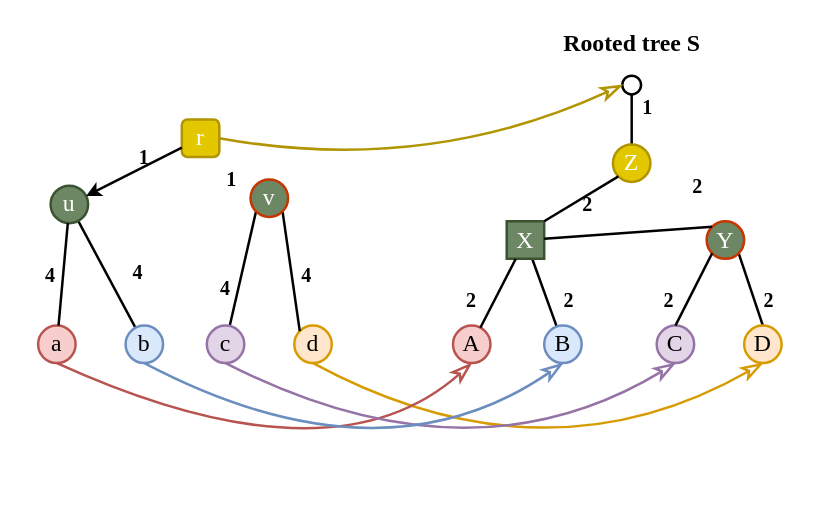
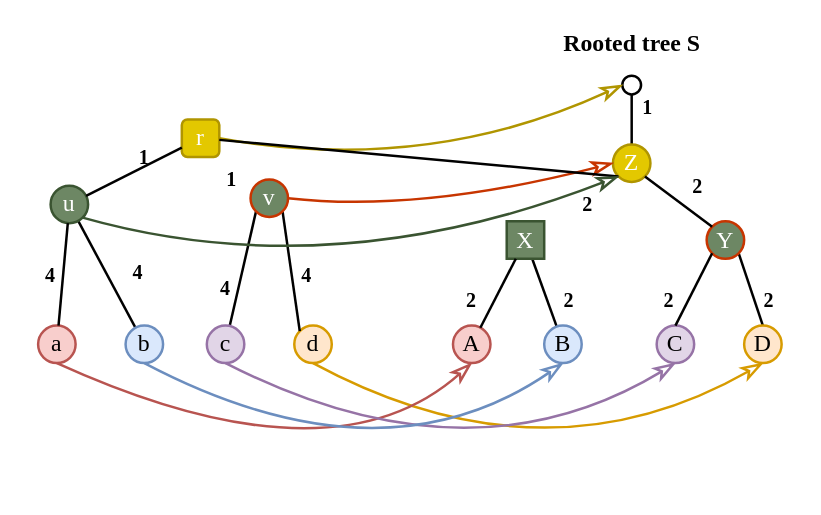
  <mxCell id="0" />
  <mxCell id="1" parent="0" />
  <mxCell id="2" value="" style="endArrow=none;html=1;strokeWidth=2;fontSize=19;fontFamily=Times New Roman;exitX=0.5;exitY=0;exitDx=0;exitDy=0;entryX=1;entryY=1;entryDx=0;entryDy=0;" parent="1" source="27" target="7" edge="1"><mxGeometry width="50" height="50" relative="1" as="geometry"><mxPoint x="610" y="275" as="sourcePoint" /><mxPoint x="625" y="200" as="targetPoint" /></mxGeometry></mxCell>
  <mxCell id="3" value="" style="endArrow=none;html=1;strokeWidth=2;fontSize=19;fontFamily=Times New Roman;" parent="1" source="5" target="6" edge="1"><mxGeometry width="50" height="50" relative="1" as="geometry"><mxPoint x="234.292" y="293.416" as="sourcePoint" /><mxPoint x="411" y="260" as="targetPoint" /></mxGeometry></mxCell>
  <mxCell id="4" value="&lt;font style=&quot;font-size: 19px;&quot;&gt;A&lt;/font&gt;" style="ellipse;whiteSpace=wrap;html=1;aspect=fixed;strokeWidth=2;strokeColor=#b85450;fontSize=19;fontFamily=Times New Roman;labelBackgroundColor=none;fillColor=#f8cecc;" parent="1" vertex="1"><mxGeometry x="362" y="260" width="30" height="30" as="geometry" /></mxCell>
  <mxCell id="5" value="&lt;font style=&quot;font-size: 19px;&quot;&gt;B&lt;/font&gt;" style="ellipse;whiteSpace=wrap;html=1;aspect=fixed;strokeWidth=2;fontSize=19;fontFamily=Times New Roman;fillColor=#dae8fc;strokeColor=#6c8ebf;" parent="1" vertex="1"><mxGeometry x="435" y="260" width="30" height="30" as="geometry" /></mxCell>
  <mxCell id="6" value="&lt;font style=&quot;font-size: 19px;&quot;&gt;X&lt;/font&gt;" style="whiteSpace=wrap;html=1;aspect=fixed;strokeWidth=2;fontSize=19;fontFamily=Times New Roman;fillColor=#6d8764;strokeColor=#3A5431;fontColor=#ffffff;rounded=0;" parent="1" vertex="1"><mxGeometry x="405" y="176.5" width="30" height="30" as="geometry" /></mxCell>
  <mxCell id="7" value="&lt;font style=&quot;font-size: 19px;&quot;&gt;Y&lt;/font&gt;" style="ellipse;whiteSpace=wrap;html=1;aspect=fixed;strokeWidth=2;fontSize=19;fontFamily=Times New Roman;fillColor=#6d8764;strokeColor=#C73500;fontColor=#ffffff;" parent="1" vertex="1"><mxGeometry x="565" y="176.5" width="30" height="30" as="geometry" /></mxCell>
  <mxCell id="8" value="" style="endArrow=none;html=1;strokeWidth=2;fontSize=19;fontFamily=Times New Roman;" parent="1" source="6" target="4" edge="1"><mxGeometry width="50" height="50" relative="1" as="geometry"><mxPoint x="224.292" y="283.416" as="sourcePoint" /><mxPoint x="197.708" y="336.584" as="targetPoint" /></mxGeometry></mxCell>
  <mxCell id="9" value="&lt;b style=&quot;font-size: 19px;&quot;&gt;Rooted tree S&lt;/b&gt;" style="text;html=1;align=center;verticalAlign=middle;resizable=0;points=[];autosize=1;fontSize=19;fontFamily=Times New Roman;" parent="1" vertex="1"><mxGeometry x="440" y="20" width="130" height="30" as="geometry" /></mxCell>
  <mxCell id="10" value="&lt;font style=&quot;font-size: 19px;&quot;&gt;C&lt;/font&gt;" style="ellipse;whiteSpace=wrap;html=1;aspect=fixed;strokeWidth=2;fontSize=19;fontFamily=Times New Roman;fillColor=#e1d5e7;strokeColor=#9673a6;" parent="1" vertex="1"><mxGeometry x="525" y="260" width="30" height="30" as="geometry" /></mxCell>
  <mxCell id="11" value="" style="endArrow=none;html=1;strokeWidth=2;fontSize=19;fontFamily=Times New Roman;entryX=0;entryY=1;entryDx=0;entryDy=0;" parent="1" source="19" target="49" edge="1"><mxGeometry width="50" height="50" relative="1" as="geometry"><mxPoint x="180" y="310" as="sourcePoint" /><mxPoint x="-133.292" y="326.584" as="targetPoint" /></mxGeometry></mxCell>
  <mxCell id="12" value="" style="endArrow=none;html=1;strokeWidth=2;fontSize=19;fontFamily=Times New Roman;" parent="1" source="14" target="15" edge="1"><mxGeometry width="50" height="50" relative="1" as="geometry"><mxPoint x="-116.708" y="263.416" as="sourcePoint" /><mxPoint x="60" y="230" as="targetPoint" /></mxGeometry></mxCell>
  <mxCell id="13" value="&lt;font style=&quot;font-size: 19px&quot;&gt;a&lt;/font&gt;" style="ellipse;whiteSpace=wrap;html=1;aspect=fixed;strokeWidth=2;strokeColor=#b85450;fontSize=19;fontFamily=Times New Roman;labelBackgroundColor=none;fillColor=#f8cecc;" parent="1" vertex="1"><mxGeometry x="30" y="260" width="30" height="30" as="geometry" /></mxCell>
  <mxCell id="14" value="&lt;font style=&quot;font-size: 19px&quot;&gt;b&lt;/font&gt;" style="ellipse;whiteSpace=wrap;html=1;aspect=fixed;strokeWidth=2;fontSize=19;fontFamily=Times New Roman;fillColor=#dae8fc;strokeColor=#6c8ebf;" parent="1" vertex="1"><mxGeometry x="100" y="260" width="30" height="30" as="geometry" /></mxCell>
  <mxCell id="15" value="&lt;font style=&quot;font-size: 19px&quot;&gt;u&lt;/font&gt;" style="ellipse;whiteSpace=wrap;html=1;aspect=fixed;strokeWidth=2;fontSize=19;fontFamily=Times New Roman;fillColor=#6d8764;strokeColor=#3A5431;fontColor=#ffffff;" parent="1" vertex="1"><mxGeometry x="40" y="148" width="30" height="30" as="geometry" /></mxCell>
  <mxCell id="16" value="&lt;font style=&quot;font-size: 19px&quot;&gt;r&lt;/font&gt;" style="whiteSpace=wrap;html=1;aspect=fixed;strokeWidth=2;fontSize=19;fontFamily=Times New Roman;fillColor=#e3c800;strokeColor=#B09500;fontColor=#ffffff;rounded=1;" parent="1" vertex="1"><mxGeometry x="145" y="95" width="30" height="30" as="geometry" /></mxCell>
  <mxCell id="17" value="" style="endArrow=none;html=1;strokeWidth=2;fontSize=19;fontFamily=Times New Roman;" parent="1" source="15" target="13" edge="1"><mxGeometry width="50" height="50" relative="1" as="geometry"><mxPoint x="-126.708" y="253.416" as="sourcePoint" /><mxPoint x="-153.292" y="306.584" as="targetPoint" /></mxGeometry></mxCell>
- <mxCell id="18" value="" style="endArrow=classic;html=1;strokeWidth=2;fontSize=19;fontFamily=Times New Roman;" parent="1" source="16" target="15" edge="1"><mxGeometry width="50" height="50" relative="1" as="geometry"><mxPoint x="-96.708" y="283.416" as="sourcePoint" /><mxPoint x="-123.292" y="336.584" as="targetPoint" /></mxGeometry></mxCell>
+ <mxCell id="18" value="" style="endArrow=none;html=1;strokeWidth=2;fontSize=19;fontFamily=Times New Roman;" parent="1" source="16" target="15" edge="1"><mxGeometry width="50" height="50" relative="1" as="geometry"><mxPoint x="-96.708" y="283.416" as="sourcePoint" /><mxPoint x="-123.292" y="336.584" as="targetPoint" /></mxGeometry></mxCell>
  <mxCell id="19" value="&lt;font style=&quot;font-size: 19px&quot;&gt;c&lt;/font&gt;" style="ellipse;whiteSpace=wrap;html=1;aspect=fixed;strokeWidth=2;fontSize=19;fontFamily=Times New Roman;fillColor=#e1d5e7;strokeColor=#9673a6;" parent="1" vertex="1"><mxGeometry x="165" y="260" width="30" height="30" as="geometry" /></mxCell>
  <mxCell id="20" value="" style="endArrow=none;html=1;strokeWidth=2;fontSize=15;fontColor=#000000;exitX=0.5;exitY=0;exitDx=0;exitDy=0;" parent="1" source="21" target="28" edge="1"><mxGeometry width="50" height="50" relative="1" as="geometry"><mxPoint x="300" y="180" as="sourcePoint" /><mxPoint x="461" y="110" as="targetPoint" /></mxGeometry></mxCell>
  <mxCell id="21" value="" style="ellipse;whiteSpace=wrap;html=1;aspect=fixed;strokeWidth=2;fontSize=19;fontFamily=Times New Roman;" parent="1" vertex="1"><mxGeometry x="497.5" y="60" width="15" height="15" as="geometry" /></mxCell>
  <mxCell id="22" value="" style="endArrow=classicThin;html=1;strokeColor=#B09500;strokeWidth=2;fontSize=15;fontColor=#000000;exitX=1;exitY=0.5;exitDx=0;exitDy=0;entryX=0;entryY=0.5;entryDx=0;entryDy=0;fillColor=#e3c800;endFill=0;curved=1;endSize=12;" parent="1" source="16" target="21" edge="1"><mxGeometry width="50" height="50" relative="1" as="geometry"><mxPoint x="390" y="80" as="sourcePoint" /><mxPoint x="440" y="30" as="targetPoint" /><Array as="points"><mxPoint x="340" y="140" /></Array></mxGeometry></mxCell>
  <mxCell id="23" value="" style="endArrow=classicThin;html=1;fontSize=15;fontColor=#000000;endFill=0;exitX=0.5;exitY=1;exitDx=0;exitDy=0;endSize=12;strokeWidth=2;fillColor=#ffe6cc;strokeColor=#d79b00;curved=1;entryX=0.5;entryY=1;entryDx=0;entryDy=0;" parent="1" source="31" target="27" edge="1"><mxGeometry width="50" height="50" relative="1" as="geometry"><mxPoint x="200" y="-85" as="sourcePoint" /><mxPoint x="405" y="180" as="targetPoint" /><Array as="points"><mxPoint x="435" y="390" /></Array></mxGeometry></mxCell>
  <mxCell id="24" value="" style="endArrow=classicThin;endFill=0;endSize=12;html=1;strokeWidth=2;sourcePerimeterSpacing=0;fontSize=19;fontFamily=Times New Roman;entryX=0.5;entryY=1;entryDx=0;entryDy=0;fillColor=#f8cecc;strokeColor=#b85450;curved=1;exitX=0.5;exitY=1;exitDx=0;exitDy=0;" parent="1" source="13" target="4" edge="1"><mxGeometry width="160" relative="1" as="geometry"><mxPoint x="135" y="290" as="sourcePoint" /><mxPoint x="385" y="290" as="targetPoint" /><Array as="points"><mxPoint x="265" y="390" /></Array></mxGeometry></mxCell>
  <mxCell id="25" value="" style="endArrow=classicThin;endFill=0;endSize=12;html=1;strokeWidth=2;sourcePerimeterSpacing=0;fontSize=19;fontFamily=Times New Roman;fillColor=#e1d5e7;strokeColor=#9673a6;curved=1;exitX=0.5;exitY=1;exitDx=0;exitDy=0;entryX=0.5;entryY=1;entryDx=0;entryDy=0;" parent="1" source="19" target="10" edge="1"><mxGeometry width="160" relative="1" as="geometry"><mxPoint x="205" y="290" as="sourcePoint" /><mxPoint x="515" y="280" as="targetPoint" /><Array as="points"><mxPoint x="375" y="390" /></Array></mxGeometry></mxCell>
  <mxCell id="26" value="" style="endArrow=classicThin;endFill=0;endSize=12;html=1;strokeWidth=2;sourcePerimeterSpacing=0;entryX=0.5;entryY=1;entryDx=0;entryDy=0;fontSize=19;fontFamily=Times New Roman;exitX=0.5;exitY=1;exitDx=0;exitDy=0;fillColor=#dae8fc;strokeColor=#6c8ebf;curved=1;" parent="1" source="14" target="5" edge="1"><mxGeometry width="160" relative="1" as="geometry"><mxPoint x="265" y="290" as="sourcePoint" /><mxPoint x="515" y="290" as="targetPoint" /><Array as="points"><mxPoint x="305" y="390" /></Array></mxGeometry></mxCell>
  <mxCell id="27" value="&lt;font style=&quot;font-size: 19px&quot;&gt;D&lt;/font&gt;" style="ellipse;whiteSpace=wrap;html=1;aspect=fixed;strokeWidth=2;fontSize=19;fontFamily=Times New Roman;fillColor=#ffe6cc;strokeColor=#d79b00;" parent="1" vertex="1"><mxGeometry x="595" y="260" width="30" height="30" as="geometry" /></mxCell>
  <mxCell id="28" value="&lt;font style=&quot;font-size: 19px&quot;&gt;Z&lt;/font&gt;" style="ellipse;whiteSpace=wrap;html=1;aspect=fixed;strokeWidth=2;fontSize=19;fontFamily=Times New Roman;fillColor=#e3c800;strokeColor=#B09500;fontColor=#ffffff;" parent="1" vertex="1"><mxGeometry x="490" y="115" width="30" height="30" as="geometry" /></mxCell>
  <mxCell id="29" value="" style="endArrow=none;html=1;strokeWidth=2;fontSize=19;fontFamily=Times New Roman;entryX=0;entryY=1;entryDx=0;entryDy=0;exitX=0.5;exitY=0;exitDx=0;exitDy=0;" parent="1" source="10" target="7" edge="1"><mxGeometry width="50" height="50" relative="1" as="geometry"><mxPoint x="555" y="240" as="sourcePoint" /><mxPoint x="393.9" y="271.681" as="targetPoint" /></mxGeometry></mxCell>
- <mxCell id="30" value="" style="endArrow=none;html=1;strokeWidth=2;fontSize=19;fontFamily=Times New Roman;exitX=0;exitY=0;exitDx=0;exitDy=0;" parent="1" source="7" target="6" edge="1"><mxGeometry width="50" height="50" relative="1" as="geometry"><mxPoint x="440.897" y="191.192" as="sourcePoint" /><mxPoint x="504.393" y="130.607" as="targetPoint" /></mxGeometry></mxCell>
+ <mxCell id="30" value="" style="endArrow=none;html=1;strokeWidth=2;fontSize=19;fontFamily=Times New Roman;entryX=1;entryY=1;entryDx=0;entryDy=0;exitX=0;exitY=0;exitDx=0;exitDy=0;" parent="1" source="7" target="28" edge="1"><mxGeometry width="50" height="50" relative="1" as="geometry"><mxPoint x="440.897" y="191.192" as="sourcePoint" /><mxPoint x="504.393" y="130.607" as="targetPoint" /></mxGeometry></mxCell>
  <mxCell id="31" value="&lt;font style=&quot;font-size: 19px&quot;&gt;d&lt;/font&gt;" style="ellipse;whiteSpace=wrap;html=1;aspect=fixed;strokeWidth=2;fontSize=19;fontFamily=Times New Roman;fillColor=#ffe6cc;strokeColor=#d79b00;" parent="1" vertex="1"><mxGeometry x="235" y="260" width="30" height="30" as="geometry" /></mxCell>
  <mxCell id="32" value="" style="endArrow=none;html=1;strokeWidth=2;fontSize=19;fontFamily=Times New Roman;entryX=1;entryY=1;entryDx=0;entryDy=0;exitX=0;exitY=0;exitDx=0;exitDy=0;" parent="1" source="31" target="49" edge="1"><mxGeometry width="50" height="50" relative="1" as="geometry"><mxPoint x="193.982" y="270.538" as="sourcePoint" /><mxPoint x="209.393" y="215.607" as="targetPoint" /></mxGeometry></mxCell>
+ <mxCell id="33" value="" style="endArrow=classicThin;html=1;strokeWidth=2;fontSize=15;fontColor=#000000;exitX=1;exitY=0.5;exitDx=0;exitDy=0;endFill=0;curved=1;endSize=12;fillColor=#fa6800;strokeColor=#C73500;entryX=0;entryY=0.5;entryDx=0;entryDy=0;" parent="1" source="49" target="28" edge="1"><mxGeometry width="50" height="50" relative="1" as="geometry"><mxPoint x="105" y="168" as="sourcePoint" /><mxPoint x="465" y="110" as="targetPoint" /><Array as="points"><mxPoint x="335" y="170" /></Array></mxGeometry></mxCell>
  <mxCell id="34" value="&lt;font face=&quot;Times New Roman&quot;&gt;&lt;span style=&quot;font-size: 16px&quot;&gt;&lt;b&gt;2&lt;/b&gt;&lt;/span&gt;&lt;/font&gt;" style="text;html=1;strokeColor=none;fillColor=none;align=center;verticalAlign=middle;whiteSpace=wrap;rounded=0;" parent="1" vertex="1"><mxGeometry x="357" y="230" width="40" height="20" as="geometry" /></mxCell>
  <mxCell id="35" value="&lt;font face=&quot;Times New Roman&quot; size=&quot;1&quot;&gt;&lt;b style=&quot;font-size: 16px&quot;&gt;2&lt;/b&gt;&lt;/font&gt;" style="text;html=1;strokeColor=none;fillColor=none;align=center;verticalAlign=middle;whiteSpace=wrap;rounded=0;" parent="1" vertex="1"><mxGeometry x="435" y="230" width="40" height="20" as="geometry" /></mxCell>
  <mxCell id="36" value="&lt;font face=&quot;Times New Roman&quot; size=&quot;1&quot;&gt;&lt;b style=&quot;font-size: 16px&quot;&gt;2&lt;/b&gt;&lt;/font&gt;" style="text;html=1;strokeColor=none;fillColor=none;align=center;verticalAlign=middle;whiteSpace=wrap;rounded=0;" parent="1" vertex="1"><mxGeometry x="515" y="230" width="40" height="20" as="geometry" /></mxCell>
  <mxCell id="37" value="&lt;font face=&quot;Times New Roman&quot; size=&quot;1&quot;&gt;&lt;b style=&quot;font-size: 16px&quot;&gt;2&lt;/b&gt;&lt;/font&gt;" style="text;html=1;strokeColor=none;fillColor=none;align=center;verticalAlign=middle;whiteSpace=wrap;rounded=0;" parent="1" vertex="1"><mxGeometry x="595" y="230" width="40" height="20" as="geometry" /></mxCell>
  <mxCell id="38" value="&lt;font face=&quot;Times New Roman&quot; size=&quot;1&quot;&gt;&lt;b style=&quot;font-size: 16px&quot;&gt;2&lt;/b&gt;&lt;/font&gt;" style="text;html=1;strokeColor=none;fillColor=none;align=center;verticalAlign=middle;whiteSpace=wrap;rounded=0;" parent="1" vertex="1"><mxGeometry x="537.5" y="137.5" width="40" height="20" as="geometry" /></mxCell>
  <mxCell id="39" value="&lt;font face=&quot;Times New Roman&quot; size=&quot;1&quot;&gt;&lt;b style=&quot;font-size: 16px&quot;&gt;1&lt;/b&gt;&lt;/font&gt;" style="text;html=1;strokeColor=none;fillColor=none;align=center;verticalAlign=middle;whiteSpace=wrap;rounded=0;" parent="1" vertex="1"><mxGeometry x="497.5" y="75" width="40" height="20" as="geometry" /></mxCell>
  <mxCell id="40" value="&lt;font face=&quot;Times New Roman&quot; size=&quot;1&quot;&gt;&lt;b style=&quot;font-size: 16px&quot;&gt;4&lt;/b&gt;&lt;/font&gt;" style="text;html=1;strokeColor=none;fillColor=none;align=center;verticalAlign=middle;whiteSpace=wrap;rounded=0;" parent="1" vertex="1"><mxGeometry x="160" y="220" width="40" height="20" as="geometry" /></mxCell>
  <mxCell id="41" value="&lt;font face=&quot;Times New Roman&quot; size=&quot;1&quot;&gt;&lt;b style=&quot;font-size: 16px&quot;&gt;4&lt;/b&gt;&lt;/font&gt;" style="text;html=1;strokeColor=none;fillColor=none;align=center;verticalAlign=middle;whiteSpace=wrap;rounded=0;" parent="1" vertex="1"><mxGeometry x="225" y="210" width="40" height="20" as="geometry" /></mxCell>
  <mxCell id="42" value="&lt;font face=&quot;Times New Roman&quot;&gt;&lt;span style=&quot;font-size: 16px&quot;&gt;&lt;b&gt;1&lt;/b&gt;&lt;/span&gt;&lt;/font&gt;" style="text;html=1;strokeColor=none;fillColor=none;align=center;verticalAlign=middle;whiteSpace=wrap;rounded=0;" parent="1" vertex="1"><mxGeometry x="165" y="133" width="40" height="20" as="geometry" /></mxCell>
  <mxCell id="43" value="&lt;font face=&quot;Times New Roman&quot; size=&quot;1&quot;&gt;&lt;b style=&quot;font-size: 16px&quot;&gt;1&lt;/b&gt;&lt;/font&gt;" style="text;html=1;strokeColor=none;fillColor=none;align=center;verticalAlign=middle;whiteSpace=wrap;rounded=0;" parent="1" vertex="1"><mxGeometry x="95" y="115" width="40" height="20" as="geometry" /></mxCell>
  <mxCell id="44" value="&lt;font face=&quot;Times New Roman&quot; size=&quot;1&quot;&gt;&lt;b style=&quot;font-size: 16px&quot;&gt;4&lt;/b&gt;&lt;/font&gt;" style="text;html=1;strokeColor=none;fillColor=none;align=center;verticalAlign=middle;whiteSpace=wrap;rounded=0;" parent="1" vertex="1"><mxGeometry x="20" y="210" width="40" height="20" as="geometry" /></mxCell>
  <mxCell id="45" value="&lt;font face=&quot;Times New Roman&quot; size=&quot;1&quot;&gt;&lt;b style=&quot;font-size: 16px&quot;&gt;4&lt;/b&gt;&lt;/font&gt;" style="text;html=1;strokeColor=none;fillColor=none;align=center;verticalAlign=middle;whiteSpace=wrap;rounded=0;" parent="1" vertex="1"><mxGeometry x="90" y="206.5" width="40" height="20" as="geometry" /></mxCell>
- <mxCell id="46" value="" style="endArrow=none;html=1;strokeWidth=2;fontSize=19;fontFamily=Times New Roman;entryX=1;entryY=0;entryDx=0;entryDy=0;exitX=0;exitY=1;exitDx=0;exitDy=0;" parent="1" source="28" target="6" edge="1"><mxGeometry width="50" height="50" relative="1" as="geometry"><mxPoint x="579.393" y="190.893" as="sourcePoint" /><mxPoint x="525.607" y="130.607" as="targetPoint" /></mxGeometry></mxCell>
+ <mxCell id="46" value="" style="endArrow=none;html=1;strokeWidth=2;fontSize=19;fontFamily=Times New Roman;exitX=0;exitY=1;exitDx=0;exitDy=0;" parent="1" source="28" target="16" edge="1"><mxGeometry width="50" height="50" relative="1" as="geometry"><mxPoint x="579.393" y="190.893" as="sourcePoint" /><mxPoint x="525.607" y="130.607" as="targetPoint" /></mxGeometry></mxCell>
+ <mxCell id="47" value="" style="endArrow=classicThin;html=1;strokeWidth=2;fontSize=15;fontColor=#000000;exitX=1;exitY=1;exitDx=0;exitDy=0;entryX=0;entryY=1;entryDx=0;entryDy=0;endFill=0;curved=1;endSize=12;fillColor=#6d8764;strokeColor=#3A5431;" parent="1" source="15" target="28" edge="1"><mxGeometry width="50" height="50" relative="1" as="geometry"><mxPoint x="235" y="205" as="sourcePoint" /><mxPoint x="575" y="201.5" as="targetPoint" /><Array as="points"><mxPoint x="265" y="230" /></Array></mxGeometry></mxCell>
  <mxCell id="48" value="&lt;font face=&quot;Times New Roman&quot; size=&quot;1&quot;&gt;&lt;b style=&quot;font-size: 16px&quot;&gt;2&lt;/b&gt;&lt;/font&gt;" style="text;html=1;strokeColor=none;fillColor=none;align=center;verticalAlign=middle;whiteSpace=wrap;rounded=0;" parent="1" vertex="1"><mxGeometry x="450" y="153" width="40" height="20" as="geometry" /></mxCell>
  <mxCell id="49" value="&lt;font style=&quot;font-size: 19px&quot;&gt;v&lt;/font&gt;" style="ellipse;whiteSpace=wrap;html=1;aspect=fixed;strokeWidth=2;fontSize=19;fontFamily=Times New Roman;fillColor=#6d8764;strokeColor=#C73500;fontColor=#ffffff;" parent="1" vertex="1"><mxGeometry x="200" y="143" width="30" height="30" as="geometry" /></mxCell>
